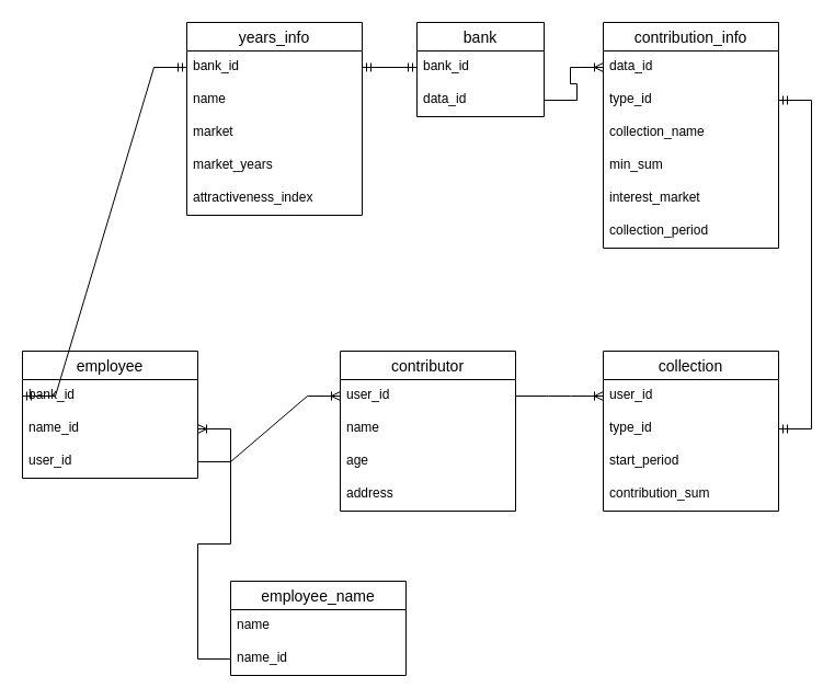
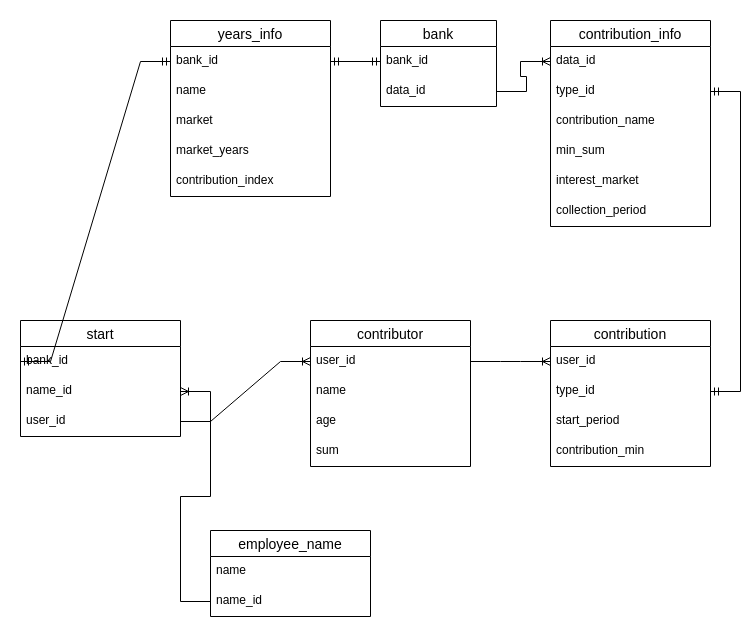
  <mxCell id="0" />
  <mxCell id="1" parent="0" />
  <mxCell id="2" value="years_info" style="swimlane;fontStyle=0;childLayout=stackLayout;horizontal=1;startSize=26;horizontalStack=0;resizeParent=1;resizeParentMax=0;resizeLast=0;collapsible=1;marginBottom=0;align=center;fontSize=14;" vertex="1" parent="1"><mxGeometry x="170" y="20" width="160" height="176" as="geometry" /></mxCell>
  <mxCell id="3" value="bank_id" style="text;strokeColor=none;fillColor=none;spacingLeft=4;spacingRight=4;overflow=hidden;rotatable=0;points=[[0,0.5],[1,0.5]];portConstraint=eastwest;fontSize=12;" vertex="1" parent="2"><mxGeometry y="26" width="160" height="30" as="geometry" /></mxCell>
  <mxCell id="4" value="name" style="text;strokeColor=none;fillColor=none;spacingLeft=4;spacingRight=4;overflow=hidden;rotatable=0;points=[[0,0.5],[1,0.5]];portConstraint=eastwest;fontSize=12;" vertex="1" parent="2"><mxGeometry y="56" width="160" height="30" as="geometry" /></mxCell>
  <mxCell id="5" value="market" style="text;strokeColor=none;fillColor=none;spacingLeft=4;spacingRight=4;overflow=hidden;rotatable=0;points=[[0,0.5],[1,0.5]];portConstraint=eastwest;fontSize=12;" vertex="1" parent="2"><mxGeometry y="86" width="160" height="30" as="geometry" /></mxCell>
  <mxCell id="6" value="market_years" style="text;strokeColor=none;fillColor=none;spacingLeft=4;spacingRight=4;overflow=hidden;rotatable=0;points=[[0,0.5],[1,0.5]];portConstraint=eastwest;fontSize=12;" vertex="1" parent="2"><mxGeometry y="116" width="160" height="30" as="geometry" /></mxCell>
- <mxCell id="7" value="attractiveness_index" style="text;strokeColor=none;fillColor=none;spacingLeft=4;spacingRight=4;overflow=hidden;rotatable=0;points=[[0,0.5],[1,0.5]];portConstraint=eastwest;fontSize=12;" vertex="1" parent="2"><mxGeometry y="146" width="160" height="30" as="geometry" /></mxCell>
+ <mxCell id="7" value="contribution_index" style="text;strokeColor=none;fillColor=none;spacingLeft=4;spacingRight=4;overflow=hidden;rotatable=0;points=[[0,0.5],[1,0.5]];portConstraint=eastwest;fontSize=12;" vertex="1" parent="2"><mxGeometry y="146" width="160" height="30" as="geometry" /></mxCell>
  <mxCell id="8" value="bank" style="swimlane;fontStyle=0;childLayout=stackLayout;horizontal=1;startSize=26;horizontalStack=0;resizeParent=1;resizeParentMax=0;resizeLast=0;collapsible=1;marginBottom=0;align=center;fontSize=14;" vertex="1" parent="1"><mxGeometry x="380" y="20" width="116" height="86" as="geometry" /></mxCell>
  <mxCell id="9" value="bank_id" style="text;strokeColor=none;fillColor=none;spacingLeft=4;spacingRight=4;overflow=hidden;rotatable=0;points=[[0,0.5],[1,0.5]];portConstraint=eastwest;fontSize=12;" vertex="1" parent="8"><mxGeometry y="26" width="116" height="30" as="geometry" /></mxCell>
  <mxCell id="10" value="data_id" style="text;strokeColor=none;fillColor=none;spacingLeft=4;spacingRight=4;overflow=hidden;rotatable=0;points=[[0,0.5],[1,0.5]];portConstraint=eastwest;fontSize=12;" vertex="1" parent="8"><mxGeometry y="56" width="116" height="30" as="geometry" /></mxCell>
  <mxCell id="11" value="contribution_info" style="swimlane;fontStyle=0;childLayout=stackLayout;horizontal=1;startSize=26;horizontalStack=0;resizeParent=1;resizeParentMax=0;resizeLast=0;collapsible=1;marginBottom=0;align=center;fontSize=14;" vertex="1" parent="1"><mxGeometry x="550" y="20" width="160" height="206" as="geometry" /></mxCell>
  <mxCell id="12" value="data_id" style="text;strokeColor=none;fillColor=none;spacingLeft=4;spacingRight=4;overflow=hidden;rotatable=0;points=[[0,0.5],[1,0.5]];portConstraint=eastwest;fontSize=12;" vertex="1" parent="11"><mxGeometry y="26" width="160" height="30" as="geometry" /></mxCell>
  <mxCell id="13" value="type_id" style="text;strokeColor=none;fillColor=none;spacingLeft=4;spacingRight=4;overflow=hidden;rotatable=0;points=[[0,0.5],[1,0.5]];portConstraint=eastwest;fontSize=12;" vertex="1" parent="11"><mxGeometry y="56" width="160" height="30" as="geometry" /></mxCell>
- <mxCell id="14" value="collection_name" style="text;strokeColor=none;fillColor=none;spacingLeft=4;spacingRight=4;overflow=hidden;rotatable=0;points=[[0,0.5],[1,0.5]];portConstraint=eastwest;fontSize=12;" vertex="1" parent="11"><mxGeometry y="86" width="160" height="30" as="geometry" /></mxCell>
+ <mxCell id="14" value="contribution_name" style="text;strokeColor=none;fillColor=none;spacingLeft=4;spacingRight=4;overflow=hidden;rotatable=0;points=[[0,0.5],[1,0.5]];portConstraint=eastwest;fontSize=12;" vertex="1" parent="11"><mxGeometry y="86" width="160" height="30" as="geometry" /></mxCell>
  <mxCell id="15" value="min_sum" style="text;strokeColor=none;fillColor=none;spacingLeft=4;spacingRight=4;overflow=hidden;rotatable=0;points=[[0,0.5],[1,0.5]];portConstraint=eastwest;fontSize=12;" vertex="1" parent="11"><mxGeometry y="116" width="160" height="30" as="geometry" /></mxCell>
  <mxCell id="16" value="interest_market" style="text;strokeColor=none;fillColor=none;spacingLeft=4;spacingRight=4;overflow=hidden;rotatable=0;points=[[0,0.5],[1,0.5]];portConstraint=eastwest;fontSize=12;" vertex="1" parent="11"><mxGeometry y="146" width="160" height="30" as="geometry" /></mxCell>
  <mxCell id="17" value="collection_period" style="text;strokeColor=none;fillColor=none;spacingLeft=4;spacingRight=4;overflow=hidden;rotatable=0;points=[[0,0.5],[1,0.5]];portConstraint=eastwest;fontSize=12;" vertex="1" parent="11"><mxGeometry y="176" width="160" height="30" as="geometry" /></mxCell>
  <mxCell id="18" value="" style="edgeStyle=entityRelationEdgeStyle;fontSize=12;html=1;endArrow=ERoneToMany;rounded=0;exitX=1;exitY=0.5;exitDx=0;exitDy=0;entryX=0;entryY=0.5;entryDx=0;entryDy=0;" edge="1" parent="1" source="10" target="12"><mxGeometry width="100" height="100" relative="1" as="geometry"><mxPoint x="390" y="330" as="sourcePoint" /><mxPoint x="530" y="140" as="targetPoint" /></mxGeometry></mxCell>
- <mxCell id="19" value="collection" style="swimlane;fontStyle=0;childLayout=stackLayout;horizontal=1;startSize=26;horizontalStack=0;resizeParent=1;resizeParentMax=0;resizeLast=0;collapsible=1;marginBottom=0;align=center;fontSize=14;" vertex="1" parent="1"><mxGeometry x="550" y="320" width="160" height="146" as="geometry" /></mxCell>
+ <mxCell id="19" value="contribution" style="swimlane;fontStyle=0;childLayout=stackLayout;horizontal=1;startSize=26;horizontalStack=0;resizeParent=1;resizeParentMax=0;resizeLast=0;collapsible=1;marginBottom=0;align=center;fontSize=14;" vertex="1" parent="1"><mxGeometry x="550" y="320" width="160" height="146" as="geometry" /></mxCell>
  <mxCell id="20" value="user_id" style="text;strokeColor=none;fillColor=none;spacingLeft=4;spacingRight=4;overflow=hidden;rotatable=0;points=[[0,0.5],[1,0.5]];portConstraint=eastwest;fontSize=12;" vertex="1" parent="19"><mxGeometry y="26" width="160" height="30" as="geometry" /></mxCell>
  <mxCell id="21" value="type_id" style="text;strokeColor=none;fillColor=none;spacingLeft=4;spacingRight=4;overflow=hidden;rotatable=0;points=[[0,0.5],[1,0.5]];portConstraint=eastwest;fontSize=12;" vertex="1" parent="19"><mxGeometry y="56" width="160" height="30" as="geometry" /></mxCell>
  <mxCell id="22" value="start_period" style="text;strokeColor=none;fillColor=none;spacingLeft=4;spacingRight=4;overflow=hidden;rotatable=0;points=[[0,0.5],[1,0.5]];portConstraint=eastwest;fontSize=12;" vertex="1" parent="19"><mxGeometry y="86" width="160" height="30" as="geometry" /></mxCell>
- <mxCell id="23" value="contribution_sum" style="text;strokeColor=none;fillColor=none;spacingLeft=4;spacingRight=4;overflow=hidden;rotatable=0;points=[[0,0.5],[1,0.5]];portConstraint=eastwest;fontSize=12;" vertex="1" parent="19"><mxGeometry y="116" width="160" height="30" as="geometry" /></mxCell>
+ <mxCell id="23" value="contribution_min" style="text;strokeColor=none;fillColor=none;spacingLeft=4;spacingRight=4;overflow=hidden;rotatable=0;points=[[0,0.5],[1,0.5]];portConstraint=eastwest;fontSize=12;" vertex="1" parent="19"><mxGeometry y="116" width="160" height="30" as="geometry" /></mxCell>
  <mxCell id="24" value="contributor" style="swimlane;fontStyle=0;childLayout=stackLayout;horizontal=1;startSize=26;horizontalStack=0;resizeParent=1;resizeParentMax=0;resizeLast=0;collapsible=1;marginBottom=0;align=center;fontSize=14;" vertex="1" parent="1"><mxGeometry x="310" y="320" width="160" height="146" as="geometry" /></mxCell>
  <mxCell id="25" value="user_id" style="text;strokeColor=none;fillColor=none;spacingLeft=4;spacingRight=4;overflow=hidden;rotatable=0;points=[[0,0.5],[1,0.5]];portConstraint=eastwest;fontSize=12;" vertex="1" parent="24"><mxGeometry y="26" width="160" height="30" as="geometry" /></mxCell>
  <mxCell id="26" value="name" style="text;strokeColor=none;fillColor=none;spacingLeft=4;spacingRight=4;overflow=hidden;rotatable=0;points=[[0,0.5],[1,0.5]];portConstraint=eastwest;fontSize=12;" vertex="1" parent="24"><mxGeometry y="56" width="160" height="30" as="geometry" /></mxCell>
  <mxCell id="27" value="age" style="text;strokeColor=none;fillColor=none;spacingLeft=4;spacingRight=4;overflow=hidden;rotatable=0;points=[[0,0.5],[1,0.5]];portConstraint=eastwest;fontSize=12;" vertex="1" parent="24"><mxGeometry y="86" width="160" height="30" as="geometry" /></mxCell>
- <mxCell id="28" value="address" style="text;strokeColor=none;fillColor=none;spacingLeft=4;spacingRight=4;overflow=hidden;rotatable=0;points=[[0,0.5],[1,0.5]];portConstraint=eastwest;fontSize=12;" vertex="1" parent="24"><mxGeometry y="116" width="160" height="30" as="geometry" /></mxCell>
+ <mxCell id="28" value="sum" style="text;strokeColor=none;fillColor=none;spacingLeft=4;spacingRight=4;overflow=hidden;rotatable=0;points=[[0,0.5],[1,0.5]];portConstraint=eastwest;fontSize=12;" vertex="1" parent="24"><mxGeometry y="116" width="160" height="30" as="geometry" /></mxCell>
  <mxCell id="29" value="" style="edgeStyle=entityRelationEdgeStyle;fontSize=12;html=1;endArrow=ERoneToMany;rounded=0;entryX=0;entryY=0.5;entryDx=0;entryDy=0;exitX=1;exitY=0.5;exitDx=0;exitDy=0;" edge="1" parent="1" source="25" target="20"><mxGeometry width="100" height="100" relative="1" as="geometry"><mxPoint x="410" y="360" as="sourcePoint" /><mxPoint x="570" y="280" as="targetPoint" /></mxGeometry></mxCell>
  <mxCell id="30" value="" style="edgeStyle=entityRelationEdgeStyle;fontSize=12;html=1;endArrow=ERmandOne;startArrow=ERmandOne;rounded=0;entryX=1;entryY=0.5;entryDx=0;entryDy=0;exitX=1;exitY=0.5;exitDx=0;exitDy=0;" edge="1" parent="1" source="21" target="13"><mxGeometry width="100" height="100" relative="1" as="geometry"><mxPoint x="430" y="320" as="sourcePoint" /><mxPoint x="530" y="220" as="targetPoint" /></mxGeometry></mxCell>
- <mxCell id="31" value="employee" style="swimlane;fontStyle=0;childLayout=stackLayout;horizontal=1;startSize=26;horizontalStack=0;resizeParent=1;resizeParentMax=0;resizeLast=0;collapsible=1;marginBottom=0;align=center;fontSize=14;" vertex="1" parent="1"><mxGeometry x="20" y="320" width="160" height="116" as="geometry" /></mxCell>
+ <mxCell id="31" value="start" style="swimlane;fontStyle=0;childLayout=stackLayout;horizontal=1;startSize=26;horizontalStack=0;resizeParent=1;resizeParentMax=0;resizeLast=0;collapsible=1;marginBottom=0;align=center;fontSize=14;" vertex="1" parent="1"><mxGeometry x="20" y="320" width="160" height="116" as="geometry" /></mxCell>
  <mxCell id="32" value="bank_id" style="text;strokeColor=none;fillColor=none;spacingLeft=4;spacingRight=4;overflow=hidden;rotatable=0;points=[[0,0.5],[1,0.5]];portConstraint=eastwest;fontSize=12;" vertex="1" parent="31"><mxGeometry y="26" width="160" height="30" as="geometry" /></mxCell>
  <mxCell id="33" value="name_id" style="text;strokeColor=none;fillColor=none;spacingLeft=4;spacingRight=4;overflow=hidden;rotatable=0;points=[[0,0.5],[1,0.5]];portConstraint=eastwest;fontSize=12;" vertex="1" parent="31"><mxGeometry y="56" width="160" height="30" as="geometry" /></mxCell>
  <mxCell id="34" value="user_id" style="text;strokeColor=none;fillColor=none;spacingLeft=4;spacingRight=4;overflow=hidden;rotatable=0;points=[[0,0.5],[1,0.5]];portConstraint=eastwest;fontSize=12;" vertex="1" parent="31"><mxGeometry y="86" width="160" height="30" as="geometry" /></mxCell>
  <mxCell id="35" value="employee_name" style="swimlane;fontStyle=0;childLayout=stackLayout;horizontal=1;startSize=26;horizontalStack=0;resizeParent=1;resizeParentMax=0;resizeLast=0;collapsible=1;marginBottom=0;align=center;fontSize=14;" vertex="1" parent="1"><mxGeometry x="210" y="530" width="160" height="86" as="geometry" /></mxCell>
  <mxCell id="36" value="name" style="text;strokeColor=none;fillColor=none;spacingLeft=4;spacingRight=4;overflow=hidden;rotatable=0;points=[[0,0.5],[1,0.5]];portConstraint=eastwest;fontSize=12;" vertex="1" parent="35"><mxGeometry y="26" width="160" height="30" as="geometry" /></mxCell>
  <mxCell id="37" value="name_id" style="text;strokeColor=none;fillColor=none;spacingLeft=4;spacingRight=4;overflow=hidden;rotatable=0;points=[[0,0.5],[1,0.5]];portConstraint=eastwest;fontSize=12;" vertex="1" parent="35"><mxGeometry y="56" width="160" height="30" as="geometry" /></mxCell>
  <mxCell id="38" value="" style="edgeStyle=entityRelationEdgeStyle;fontSize=12;html=1;endArrow=ERoneToMany;rounded=0;entryX=1;entryY=0.5;entryDx=0;entryDy=0;exitX=0;exitY=0.5;exitDx=0;exitDy=0;" edge="1" parent="1" source="37" target="33"><mxGeometry width="100" height="100" relative="1" as="geometry"><mxPoint x="240" y="450" as="sourcePoint" /><mxPoint x="340" y="350" as="targetPoint" /></mxGeometry></mxCell>
  <mxCell id="39" value="" style="edgeStyle=entityRelationEdgeStyle;fontSize=12;html=1;endArrow=ERmandOne;startArrow=ERmandOne;rounded=0;entryX=0;entryY=0.5;entryDx=0;entryDy=0;exitX=1;exitY=0.5;exitDx=0;exitDy=0;" edge="1" parent="1" source="3" target="9"><mxGeometry width="100" height="100" relative="1" as="geometry"><mxPoint x="270" y="280" as="sourcePoint" /><mxPoint x="370" y="180" as="targetPoint" /></mxGeometry></mxCell>
  <mxCell id="40" value="" style="edgeStyle=entityRelationEdgeStyle;fontSize=12;html=1;endArrow=ERoneToMany;rounded=0;exitX=1;exitY=0.5;exitDx=0;exitDy=0;entryX=0;entryY=0.5;entryDx=0;entryDy=0;" edge="1" parent="1" source="34" target="25"><mxGeometry width="100" height="100" relative="1" as="geometry"><mxPoint x="280" y="450" as="sourcePoint" /><mxPoint x="380" y="350" as="targetPoint" /></mxGeometry></mxCell>
  <mxCell id="41" value="" style="edgeStyle=entityRelationEdgeStyle;fontSize=12;html=1;endArrow=ERmandOne;startArrow=ERmandOne;rounded=0;entryX=0;entryY=0.5;entryDx=0;entryDy=0;exitX=0;exitY=0.5;exitDx=0;exitDy=0;" edge="1" parent="1" source="32" target="3"><mxGeometry width="100" height="100" relative="1" as="geometry"><mxPoint x="10" y="290" as="sourcePoint" /><mxPoint x="160" y="60" as="targetPoint" /></mxGeometry></mxCell>
